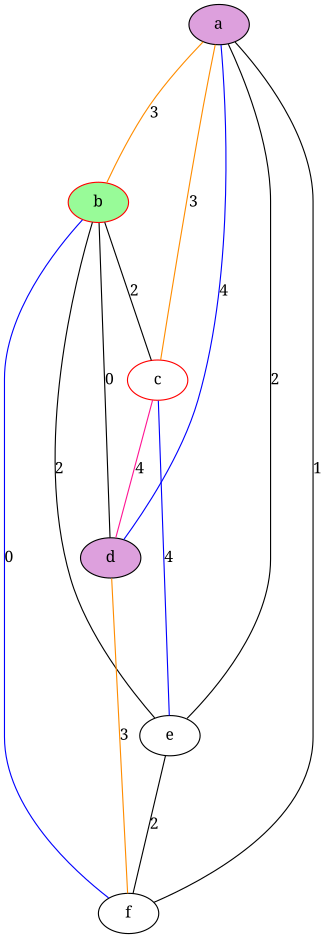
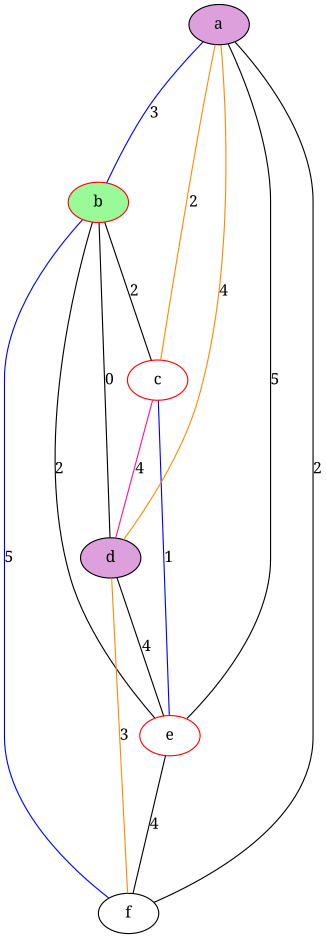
  graph {
    fontname="Noto Serif"
    ranksep=1.5
    root=c
    node [fillcolor=white fontname="Noto Serif" style=filled]
    edge [color=black fontname="Noto Serif"]
    b [color=red fillcolor=palegreen]
    c [color=red]
    d [fillcolor=plum]
-   e
+   e [color=red]
    f
    a [fillcolor=plum]
    b -- c [label=2]
    b -- d [label=0]
    b -- e [label=2]
-   b -- f [color=blue label=0]
+   b -- f [color=blue label=5]
    c -- d [color=deeppink label=4]
-   c -- e [color=blue label=4]
+   c -- e [color=blue label=1]
+   d -- e [label=4]
    d -- f [color=darkorange label=3]
-   e -- f [label=2]
-   a -- b [color=darkorange label=3]
-   a -- c [color=darkorange label=3]
-   a -- d [color=blue label=4]
-   a -- e [label=2]
-   a -- f [label=1]
+   e -- f [label=4]
+   a -- b [color=blue label=3]
+   a -- c [color=darkorange label=2]
+   a -- d [color=darkorange label=4]
+   a -- e [label=5]
+   a -- f [label=2]
  }
